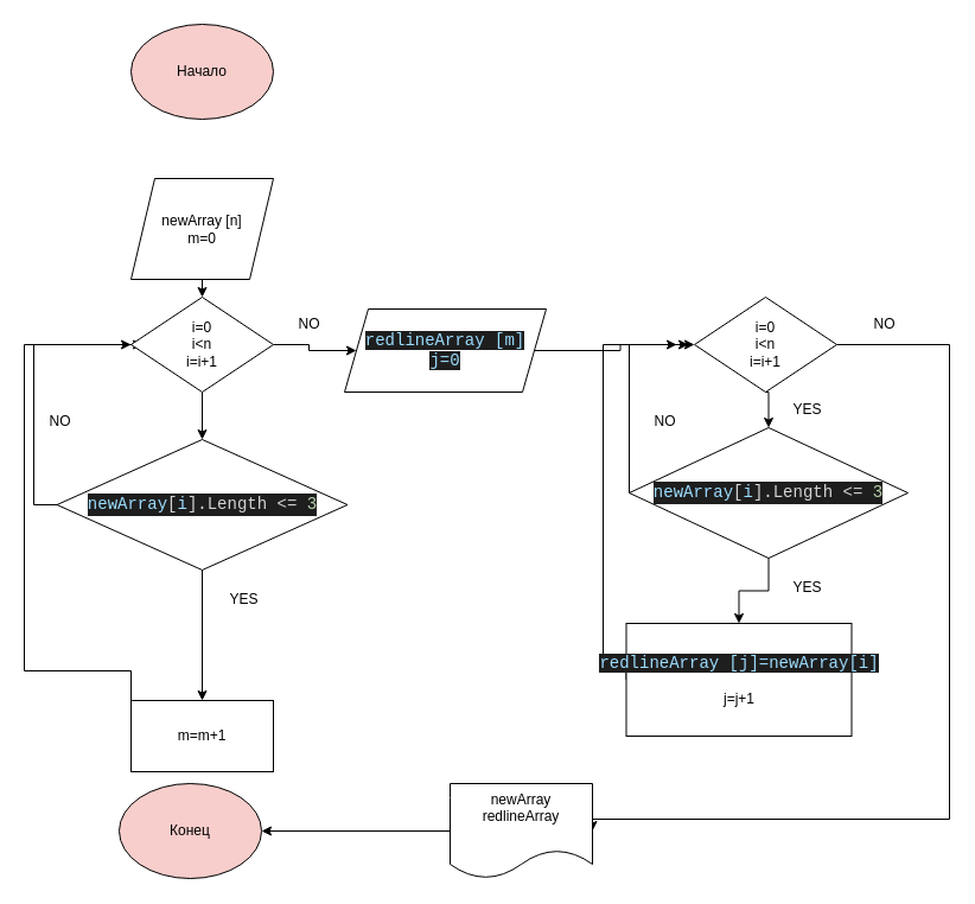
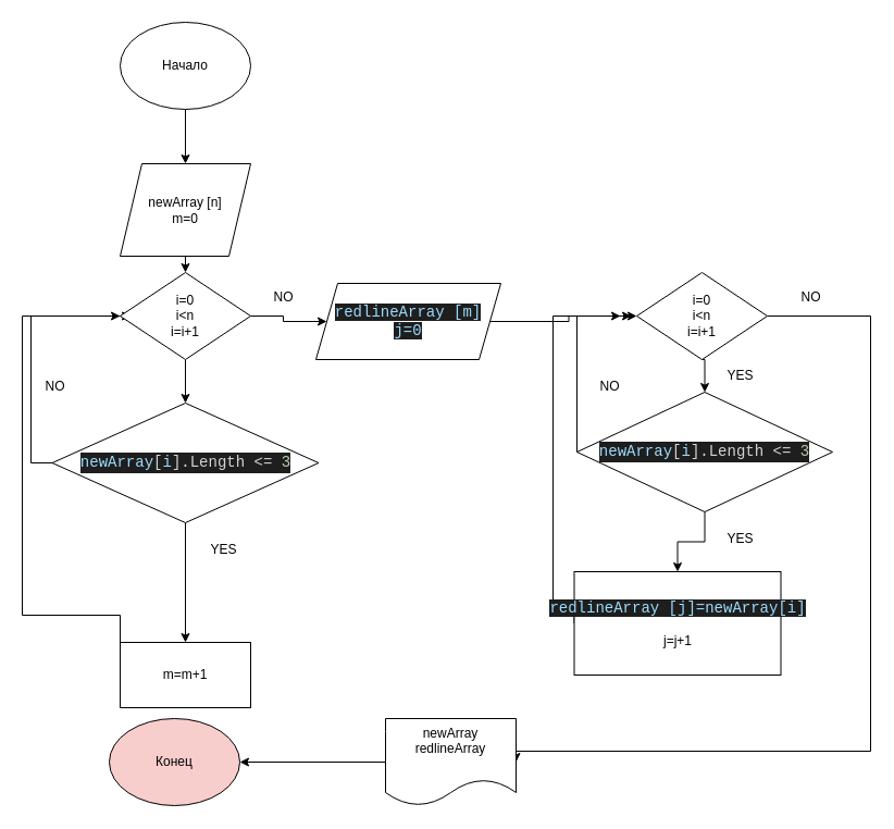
  <mxCell id="0" />
  <mxCell id="1" parent="0" />
- <mxCell id="3" value="Начало" style="ellipse;whiteSpace=wrap;html=1;fillColor=#f8cecc;" vertex="1" parent="1"><mxGeometry x="110" y="20" width="120" height="80" as="geometry" /></mxCell>
+ <mxCell id="2" style="edgeStyle=orthogonalEdgeStyle;rounded=0;orthogonalLoop=1;jettySize=auto;html=1;exitX=0.5;exitY=1;exitDx=0;exitDy=0;entryX=0.5;entryY=0;entryDx=0;entryDy=0;" edge="1" parent="1" source="3" target="4"><mxGeometry relative="1" as="geometry" /></mxCell>
+ <mxCell id="3" value="Начало" style="ellipse;whiteSpace=wrap;html=1;" vertex="1" parent="1"><mxGeometry x="110" y="20" width="120" height="80" as="geometry" /></mxCell>
  <mxCell id="4" value="newArray [n]&lt;div&gt;m=0&lt;/div&gt;" style="shape=parallelogram;perimeter=parallelogramPerimeter;whiteSpace=wrap;html=1;fixedSize=1;" vertex="1" parent="1"><mxGeometry x="110" y="150" width="120" height="85" as="geometry" /></mxCell>
  <mxCell id="5" style="edgeStyle=orthogonalEdgeStyle;rounded=0;orthogonalLoop=1;jettySize=auto;html=1;exitX=0.5;exitY=1;exitDx=0;exitDy=0;entryX=0.5;entryY=0;entryDx=0;entryDy=0;" edge="1" parent="1" source="7" target="9"><mxGeometry relative="1" as="geometry" /></mxCell>
  <mxCell id="6" style="edgeStyle=orthogonalEdgeStyle;rounded=0;orthogonalLoop=1;jettySize=auto;html=1;exitX=0;exitY=0.5;exitDx=0;exitDy=0;" edge="1" parent="1" source="7"><mxGeometry relative="1" as="geometry"><mxPoint x="120" y="290" as="targetPoint" /><Array as="points"><mxPoint x="28" y="425" /><mxPoint x="28" y="290" /></Array></mxGeometry></mxCell>
  <mxCell id="7" value="&lt;div style=&quot;color: rgb(212, 212, 212); background-color: rgb(30, 30, 30); font-family: Consolas, &amp;quot;Courier New&amp;quot;, monospace; font-size: 14px; line-height: 19px; white-space: pre;&quot;&gt;&lt;span style=&quot;color: #9cdcfe;&quot;&gt;newArray&lt;/span&gt;[&lt;span style=&quot;color: #9cdcfe;&quot;&gt;i&lt;/span&gt;].Length &amp;lt;= &lt;span style=&quot;color: #b5cea8;&quot;&gt;3&lt;/span&gt;&lt;/div&gt;" style="rhombus;whiteSpace=wrap;html=1;" vertex="1" parent="1"><mxGeometry x="47.5" y="370" width="245" height="110" as="geometry" /></mxCell>
  <mxCell id="8" style="edgeStyle=orthogonalEdgeStyle;rounded=0;orthogonalLoop=1;jettySize=auto;html=1;exitX=0;exitY=0.5;exitDx=0;exitDy=0;entryX=0;entryY=0.5;entryDx=0;entryDy=0;" edge="1" parent="1" source="9" target="12"><mxGeometry relative="1" as="geometry"><Array as="points"><mxPoint x="20" y="565" /><mxPoint x="20" y="290" /></Array></mxGeometry></mxCell>
  <mxCell id="9" value="m=m+1" style="rounded=0;whiteSpace=wrap;html=1;" vertex="1" parent="1"><mxGeometry x="110" y="590" width="120" height="60" as="geometry" /></mxCell>
  <mxCell id="10" style="edgeStyle=orthogonalEdgeStyle;rounded=0;orthogonalLoop=1;jettySize=auto;html=1;exitX=1;exitY=0.5;exitDx=0;exitDy=0;" edge="1" parent="1" source="12" target="20"><mxGeometry relative="1" as="geometry" /></mxCell>
  <mxCell id="11" style="edgeStyle=orthogonalEdgeStyle;rounded=0;orthogonalLoop=1;jettySize=auto;html=1;exitX=0.5;exitY=1;exitDx=0;exitDy=0;" edge="1" parent="1" source="12" target="7"><mxGeometry relative="1" as="geometry" /></mxCell>
  <mxCell id="12" value="i=0&lt;div&gt;i&amp;lt;n&lt;/div&gt;&lt;div&gt;i=i+1&lt;/div&gt;" style="rhombus;whiteSpace=wrap;html=1;" vertex="1" parent="1"><mxGeometry x="110" y="250" width="120" height="80" as="geometry" /></mxCell>
  <mxCell id="13" style="edgeStyle=orthogonalEdgeStyle;rounded=0;orthogonalLoop=1;jettySize=auto;html=1;exitX=1;exitY=0.5;exitDx=0;exitDy=0;entryX=1;entryY=0.5;entryDx=0;entryDy=0;" edge="1" parent="1" source="15" target="24"><mxGeometry relative="1" as="geometry"><Array as="points"><mxPoint x="800" y="290" /><mxPoint x="800" y="690" /></Array></mxGeometry></mxCell>
  <mxCell id="14" style="edgeStyle=orthogonalEdgeStyle;rounded=0;orthogonalLoop=1;jettySize=auto;html=1;exitX=0.5;exitY=1;exitDx=0;exitDy=0;entryX=0.5;entryY=0;entryDx=0;entryDy=0;" edge="1" parent="1" source="15" target="18"><mxGeometry relative="1" as="geometry" /></mxCell>
  <mxCell id="15" value="i=0&lt;div&gt;i&amp;lt;n&lt;/div&gt;&lt;div&gt;i=i+1&lt;/div&gt;" style="rhombus;whiteSpace=wrap;html=1;" vertex="1" parent="1"><mxGeometry x="585" y="250" width="120" height="80" as="geometry" /></mxCell>
  <mxCell id="16" style="edgeStyle=orthogonalEdgeStyle;rounded=0;orthogonalLoop=1;jettySize=auto;html=1;exitX=0.5;exitY=1;exitDx=0;exitDy=0;" edge="1" parent="1" source="18" target="22"><mxGeometry relative="1" as="geometry" /></mxCell>
  <mxCell id="17" style="edgeStyle=orthogonalEdgeStyle;rounded=0;orthogonalLoop=1;jettySize=auto;html=1;exitX=0;exitY=0.5;exitDx=0;exitDy=0;" edge="1" parent="1" source="18"><mxGeometry relative="1" as="geometry"><mxPoint x="570" y="290" as="targetPoint" /><Array as="points"><mxPoint x="530" y="290" /></Array></mxGeometry></mxCell>
  <mxCell id="18" value="&lt;div style=&quot;color: rgb(212, 212, 212); background-color: rgb(30, 30, 30); font-family: Consolas, &amp;quot;Courier New&amp;quot;, monospace; font-size: 14px; line-height: 19px; white-space: pre;&quot;&gt;&lt;span style=&quot;color: #9cdcfe;&quot;&gt;newArray&lt;/span&gt;[&lt;span style=&quot;color: #9cdcfe;&quot;&gt;i&lt;/span&gt;].Length &amp;lt;= &lt;span style=&quot;color: #b5cea8;&quot;&gt;3&lt;/span&gt;&lt;/div&gt;" style="rhombus;whiteSpace=wrap;html=1;" vertex="1" parent="1"><mxGeometry x="530" y="360" width="235" height="110" as="geometry" /></mxCell>
  <mxCell id="19" style="edgeStyle=orthogonalEdgeStyle;rounded=0;orthogonalLoop=1;jettySize=auto;html=1;exitX=1;exitY=0.5;exitDx=0;exitDy=0;entryX=0;entryY=0.5;entryDx=0;entryDy=0;" edge="1" parent="1" source="20" target="15"><mxGeometry relative="1" as="geometry" /></mxCell>
  <mxCell id="20" value="&lt;font face=&quot;Consolas, Courier New, monospace&quot; color=&quot;#9cdcfe&quot;&gt;&lt;span style=&quot;font-size: 14px; white-space: pre; background-color: rgb(30, 30, 30);&quot;&gt;redlineArray [m]&lt;/span&gt;&lt;/font&gt;&lt;div&gt;&lt;font face=&quot;Consolas, Courier New, monospace&quot; color=&quot;#9cdcfe&quot;&gt;&lt;span style=&quot;font-size: 14px; white-space: pre; background-color: rgb(30, 30, 30);&quot;&gt;j=0&lt;/span&gt;&lt;/font&gt;&lt;/div&gt;" style="shape=parallelogram;perimeter=parallelogramPerimeter;whiteSpace=wrap;html=1;fixedSize=1;" vertex="1" parent="1"><mxGeometry x="290" y="260" width="170" height="70" as="geometry" /></mxCell>
  <mxCell id="21" style="edgeStyle=orthogonalEdgeStyle;rounded=0;orthogonalLoop=1;jettySize=auto;html=1;exitX=0;exitY=0.5;exitDx=0;exitDy=0;" edge="1" parent="1" source="22"><mxGeometry relative="1" as="geometry"><mxPoint x="580" y="290" as="targetPoint" /><Array as="points"><mxPoint x="508" y="560" /><mxPoint x="508" y="290" /></Array></mxGeometry></mxCell>
  <mxCell id="22" value="&lt;div&gt;&lt;font face=&quot;Consolas, Courier New, monospace&quot; color=&quot;#9cdcfe&quot;&gt;&lt;span style=&quot;font-size: 14px; white-space: pre; background-color: rgb(30, 30, 30);&quot;&gt;redlineArray [j]=newArray[i]&lt;/span&gt;&lt;/font&gt;&lt;div&gt;&lt;br&gt;&lt;/div&gt;&lt;/div&gt;j=j+1" style="rounded=0;whiteSpace=wrap;html=1;" vertex="1" parent="1"><mxGeometry x="527.5" y="525" width="190" height="95" as="geometry" /></mxCell>
  <mxCell id="23" style="edgeStyle=orthogonalEdgeStyle;rounded=0;orthogonalLoop=1;jettySize=auto;html=1;exitX=0;exitY=0.5;exitDx=0;exitDy=0;" edge="1" parent="1" source="24" target="33"><mxGeometry relative="1" as="geometry" /></mxCell>
- <mxCell id="24" value="&lt;div&gt;newArray&lt;/div&gt;redlineArray&lt;div&gt;&lt;br&gt;&lt;/div&gt;" style="shape=document;whiteSpace=wrap;html=1;boundedLbl=1;" vertex="1" parent="1"><mxGeometry x="379" y="660" width="120" height="80" as="geometry" /></mxCell>
+ <mxCell id="24" value="&lt;div&gt;newArray&lt;/div&gt;redlineArray&lt;div&gt;&lt;br&gt;&lt;/div&gt;" style="shape=document;whiteSpace=wrap;html=1;boundedLbl=1;" vertex="1" parent="1"><mxGeometry x="354" y="660" width="120" height="80" as="geometry" /></mxCell>
  <mxCell id="25" style="edgeStyle=orthogonalEdgeStyle;rounded=0;orthogonalLoop=1;jettySize=auto;html=1;exitX=0.5;exitY=1;exitDx=0;exitDy=0;entryX=0.5;entryY=0;entryDx=0;entryDy=0;" edge="1" parent="1" source="4" target="12"><mxGeometry relative="1" as="geometry" /></mxCell>
  <mxCell id="26" value="NO" style="text;html=1;align=center;verticalAlign=middle;resizable=0;points=[];autosize=1;strokeColor=none;fillColor=none;" vertex="1" parent="1"><mxGeometry x="240" y="258" width="40" height="30" as="geometry" /></mxCell>
  <mxCell id="27" value="NO" style="text;html=1;align=center;verticalAlign=middle;resizable=0;points=[];autosize=1;strokeColor=none;fillColor=none;" vertex="1" parent="1"><mxGeometry x="725" y="258" width="40" height="30" as="geometry" /></mxCell>
  <mxCell id="28" value="NO" style="text;html=1;align=center;verticalAlign=middle;resizable=0;points=[];autosize=1;strokeColor=none;fillColor=none;" vertex="1" parent="1"><mxGeometry x="30" y="340" width="40" height="30" as="geometry" /></mxCell>
  <mxCell id="29" value="YES" style="text;html=1;align=center;verticalAlign=middle;resizable=0;points=[];autosize=1;strokeColor=none;fillColor=none;" vertex="1" parent="1"><mxGeometry x="180" y="490" width="50" height="30" as="geometry" /></mxCell>
  <mxCell id="30" value="YES" style="text;html=1;align=center;verticalAlign=middle;resizable=0;points=[];autosize=1;strokeColor=none;fillColor=none;" vertex="1" parent="1"><mxGeometry x="655" y="330" width="50" height="30" as="geometry" /></mxCell>
  <mxCell id="31" value="YES" style="text;html=1;align=center;verticalAlign=middle;resizable=0;points=[];autosize=1;strokeColor=none;fillColor=none;" vertex="1" parent="1"><mxGeometry x="655" y="480" width="50" height="30" as="geometry" /></mxCell>
  <mxCell id="32" value="NO" style="text;html=1;align=center;verticalAlign=middle;resizable=0;points=[];autosize=1;strokeColor=none;fillColor=none;" vertex="1" parent="1"><mxGeometry x="540" y="340" width="40" height="30" as="geometry" /></mxCell>
  <mxCell id="33" value="Конец" style="ellipse;whiteSpace=wrap;html=1;fillColor=#f8cecc;" vertex="1" parent="1"><mxGeometry x="100" y="660" width="120" height="80" as="geometry" /></mxCell>
